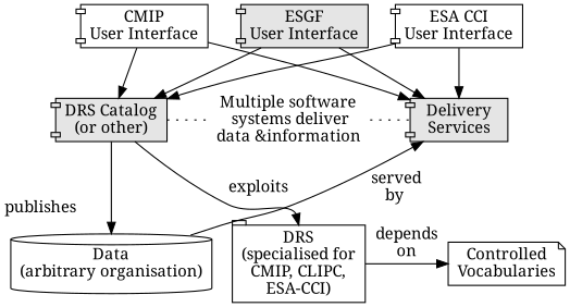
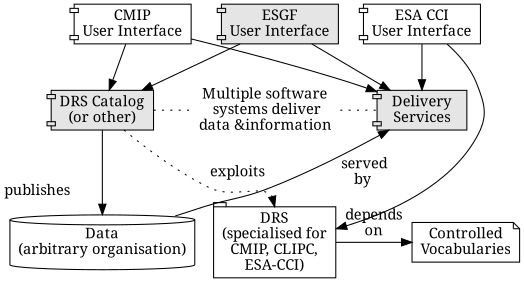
  digraph {
    fontname="Noto Serif"
    node [fontname="Noto Serif" shape=component]
    edge [fontname="Noto Serif"]
    n1 [fillcolor=grey90 label="DRS Catalog\n(or other)" style=filled width=1.2]
    n2 [label="Multiple software\n systems deliver\ndata &\information" shape=none width=1.2]
    n3 [fillcolor=grey90 label="Delivery\nServices" style=filled width=1.2]
    n4 [label="DRS\n(specialised for\nCMIP, CLIPC,\nESA-CCI)" shape=tab width=1.2]
    n5 [label="Controlled\nVocabularies" shape=note width=1.2]
    n6 [label="Data\n(arbitrary organisation)" shape=cylinder width=1.2]
    n7 [fillcolor=grey90 label="ESGF\nUser Interface" style=filled width=1.2]
    n8 [label="CMIP\nUser Interface" width=1.2]
    n9 [label="ESA CCI\nUser Interface" width=1.2]
    subgraph sub_1 {
      rank=same
      n1
      n2
      n3
    }
    subgraph sub_2 {
      rank=same
      n4
      n5
    }
    n1 -> n2 [dir=none style=dotted]
-   n1 -> n4 [headport=n label=exploits]
+   n1 -> n4 [headport=n label=exploits style=dotted]
    n1 -> n6 [headlabel="publishes        \n  "]
    n2 -> n3 [dir=none style=dotted]
    n2 -> n4 [style=invis]
    n4 -> n5 [label="depends\non"]
    n6 -> n3 [label=" served\nby"]
    n7 -> n1
    n7 -> n3
    n8 -> n1
    n8 -> n3
-   n9 -> n1
+   n9 -> n4
    n9 -> n3
  }
